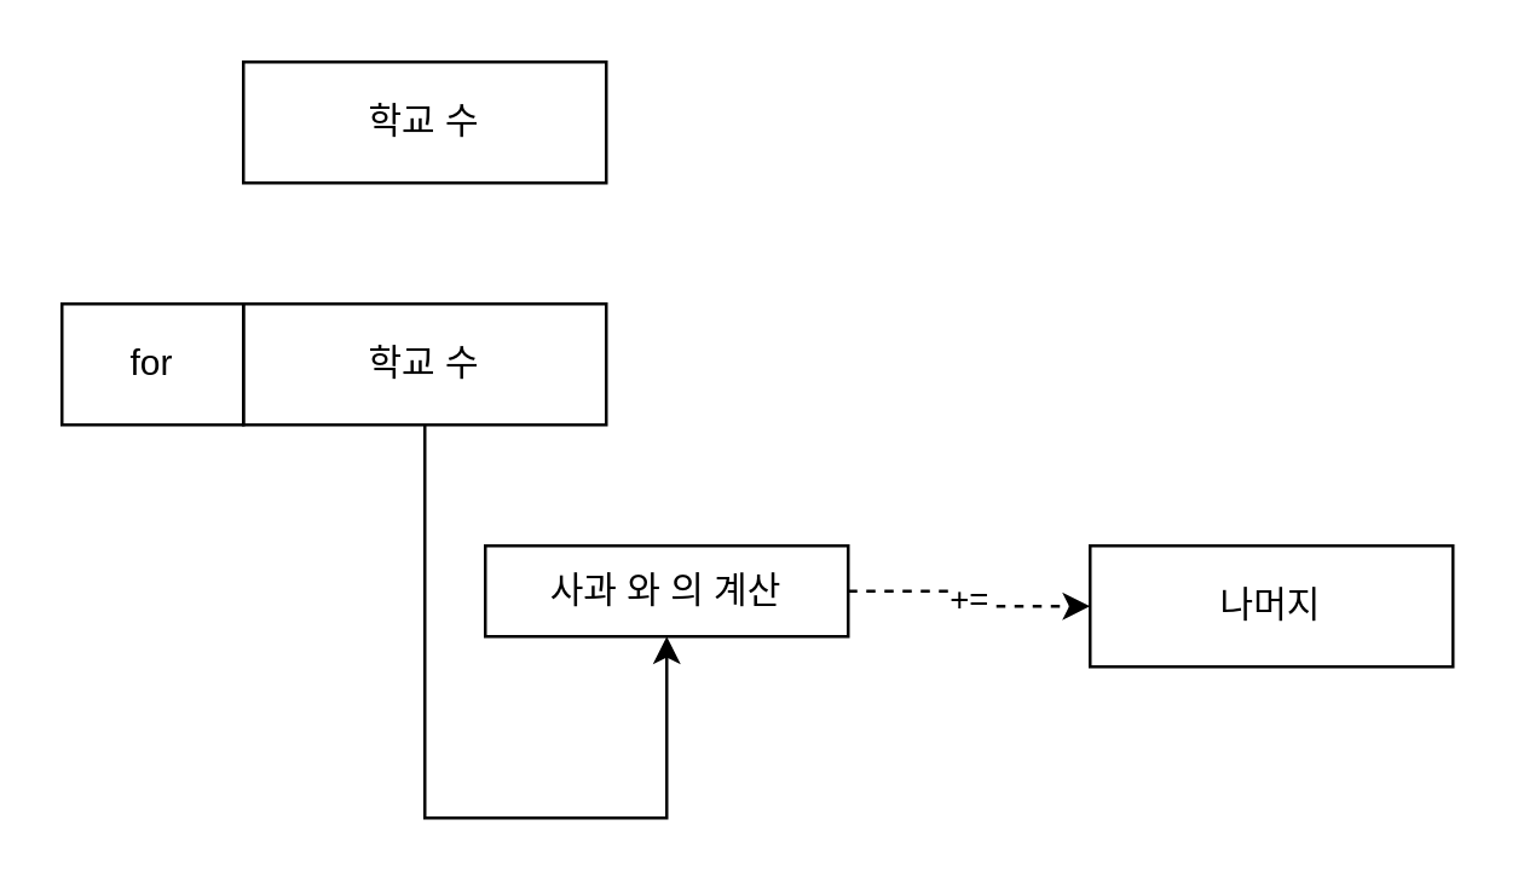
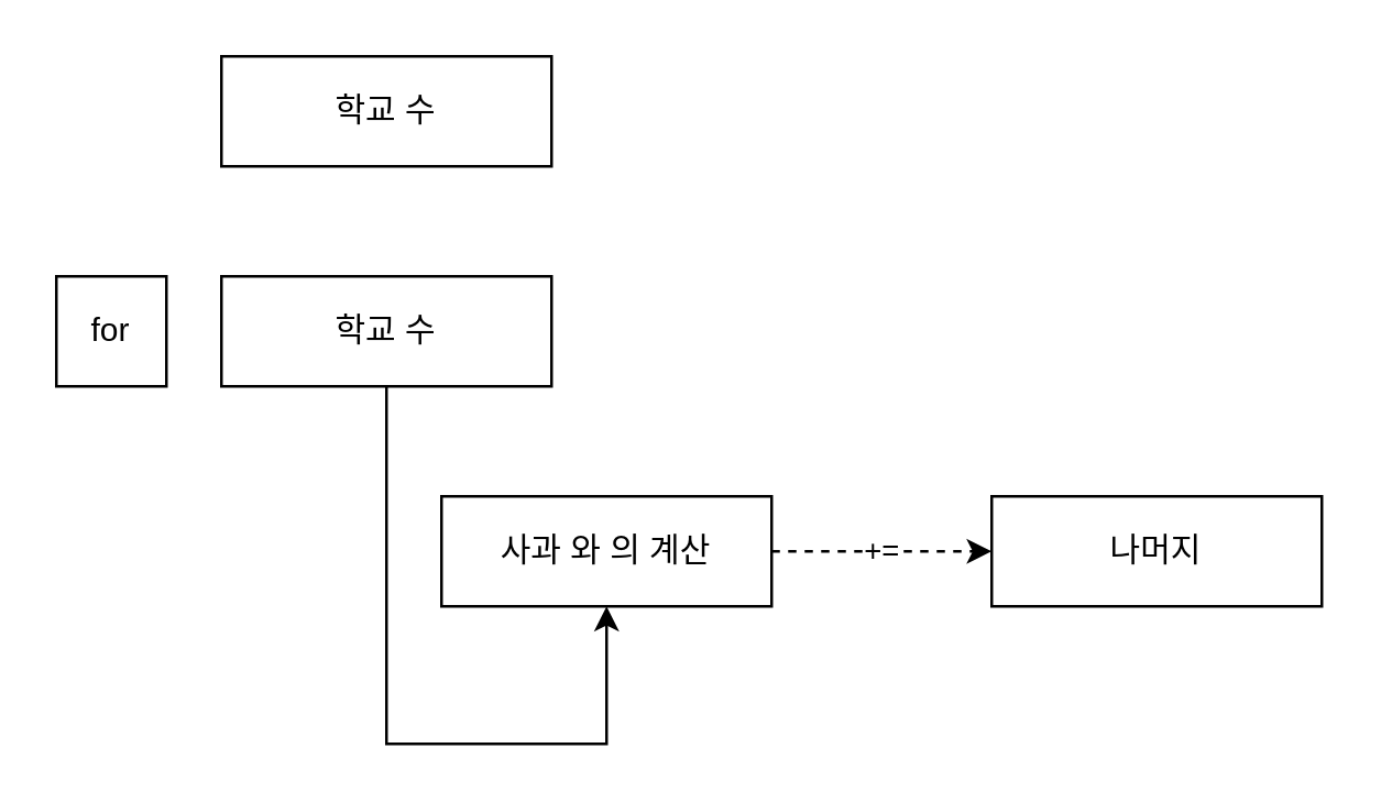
  <mxCell id="0" />
  <mxCell id="1" parent="0" />
  <mxCell id="2" value="학교 수" style="rounded=0;whiteSpace=wrap;html=1;" vertex="1" parent="1"><mxGeometry x="80" y="20" width="120" height="40" as="geometry" /></mxCell>
  <mxCell id="3" style="edgeStyle=orthogonalEdgeStyle;rounded=0;orthogonalLoop=1;jettySize=auto;html=1;entryX=0.5;entryY=1;entryDx=0;entryDy=0;" edge="1" parent="1" source="4" target="7"><mxGeometry relative="1" as="geometry"><mxPoint x="220" y="230" as="targetPoint" /><Array as="points"><mxPoint x="140" y="270" /><mxPoint x="220" y="270" /></Array></mxGeometry></mxCell>
  <mxCell id="4" value="학교 수" style="rounded=0;whiteSpace=wrap;html=1;" vertex="1" parent="1"><mxGeometry x="80" y="100" width="120" height="40" as="geometry" /></mxCell>
- <mxCell id="5" value="for" style="rounded=0;whiteSpace=wrap;html=1;" vertex="1" parent="1"><mxGeometry x="20" y="100" width="60" height="40" as="geometry" /></mxCell>
+ <mxCell id="5" value="for" style="rounded=0;whiteSpace=wrap;html=1;" vertex="1" parent="1"><mxGeometry x="20" y="100" width="40" height="40" as="geometry" /></mxCell>
  <mxCell id="6" value="+=" style="edgeStyle=orthogonalEdgeStyle;rounded=0;orthogonalLoop=1;jettySize=auto;html=1;dashed=1;" edge="1" parent="1" source="7" target="8"><mxGeometry relative="1" as="geometry" /></mxCell>
- <mxCell id="7" value="사과 와 의 계산" style="rounded=0;whiteSpace=wrap;html=1;" vertex="1" parent="1"><mxGeometry x="160" y="180" width="120" height="30" as="geometry" /></mxCell>
+ <mxCell id="7" value="사과 와 의 계산" style="rounded=0;whiteSpace=wrap;html=1;" vertex="1" parent="1"><mxGeometry x="160" y="180" width="120" height="40" as="geometry" /></mxCell>
  <mxCell id="8" value="나머지" style="rounded=0;whiteSpace=wrap;html=1;" vertex="1" parent="1"><mxGeometry x="360" y="180" width="120" height="40" as="geometry" /></mxCell>
